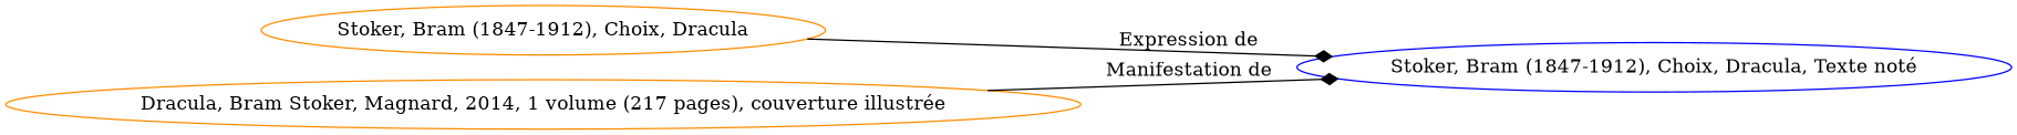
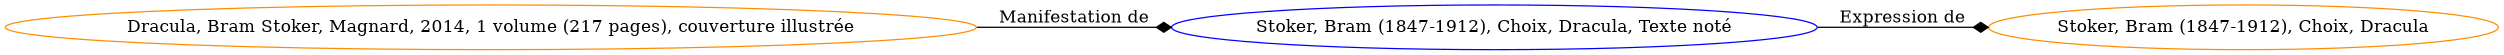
  digraph {
    rankdir=LR
    node [color=darkorange shape=ellipse]
    edge [style=solid arrowhead=diamond]
    n1 [label="Stoker, Bram (1847-1912), Choix, Dracula"]
    n2 [label="Stoker, Bram (1847-1912), Choix, Dracula, Texte noté" color=blue]
    n3 [label="Dracula, Bram Stoker, Magnard, 2014, 1 volume (217 pages), couverture illustrée"]
-   n1 -> n2 [label="Expression de"]
+   n2 -> n1 [label="Expression de"]
    n3 -> n2 [label="Manifestation de"]
  }
